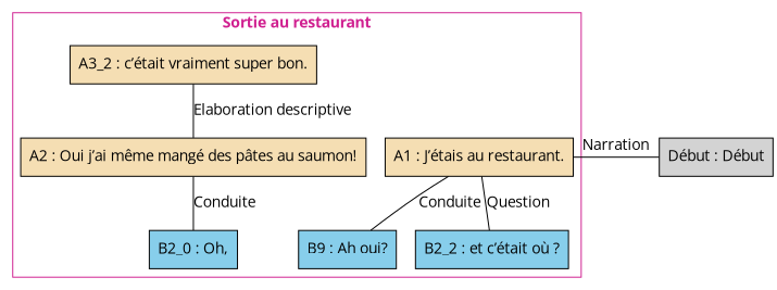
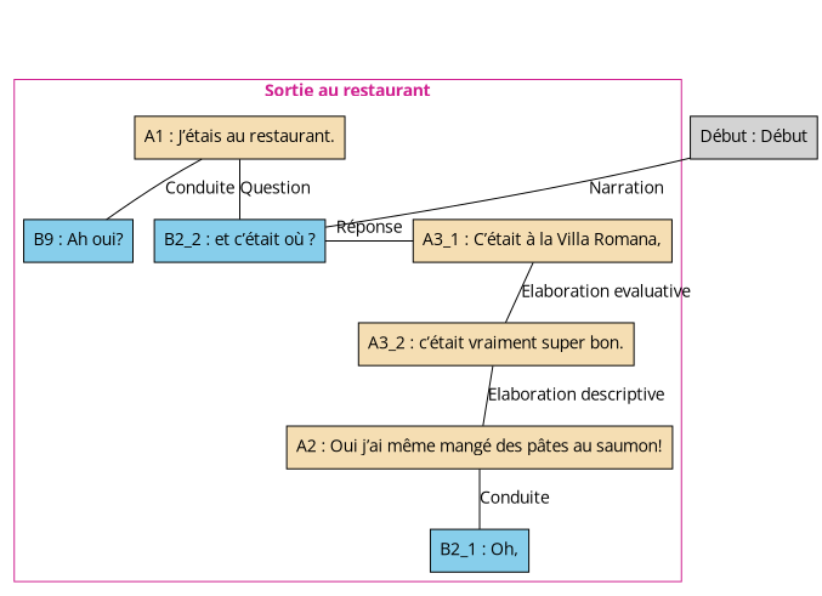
  digraph {
    fontname="Open Sans"
    newrank=true
    node [fillcolor=wheat fontname="Open Sans" shape=box style=filled]
    edge [dir=none fontname="Open Sans" weight=2]
    n1 [label="A1 : J’étais au restaurant."]
    n2 [fillcolor=skyblue label="B9 : Ah oui?"]
    n3 [label="A2 : Oui j’ai même mangé des pâtes au saumon!"]
-   n4 [fillcolor=skyblue label="B2_0 : Oh,"]
+   n4 [fillcolor=skyblue label="B2_1 : Oh,"]
    n5 [fillcolor=skyblue label="B2_2 : et c’était où ?"]
+   n6 [label="A3_1 : C’était à la Villa Romana,"]
    n7 [label="A3_2 : c’était vraiment super bon."]
    zero [style=invis fillcolor=""]
    n9 [label="Début : Début" fillcolor=""]
    subgraph cluster_1 {
      color=violetred
      fontcolor=violetred
      label=<<B>Sortie au restaurant</B>>
      n1
      n2
      n3
      n4
      n5
+     n6
      n7
    }
    n1 -> n2 [label=Conduite]
    n1 -> n5 [label=Question]
+   n1 -> n6 [style=invis weight=1 dir=""]
    n3 -> n4 [label=Conduite]
+   n5 -> n6 [constraint=false label="Réponse" weight=""]
+   n6 -> n7 [label="Elaboration evaluative"]
    n7 -> n3 [label="Elaboration descriptive"]
    zero -> n1 [style=invis weight=1 dir=""]
    zero -> n9 [style=invis dir="" weight=""]
-   n9 -> n1 [constraint=false label=Narration weight=""]
+   n9 -> n5 [constraint=false label=Narration weight=""]
  }
